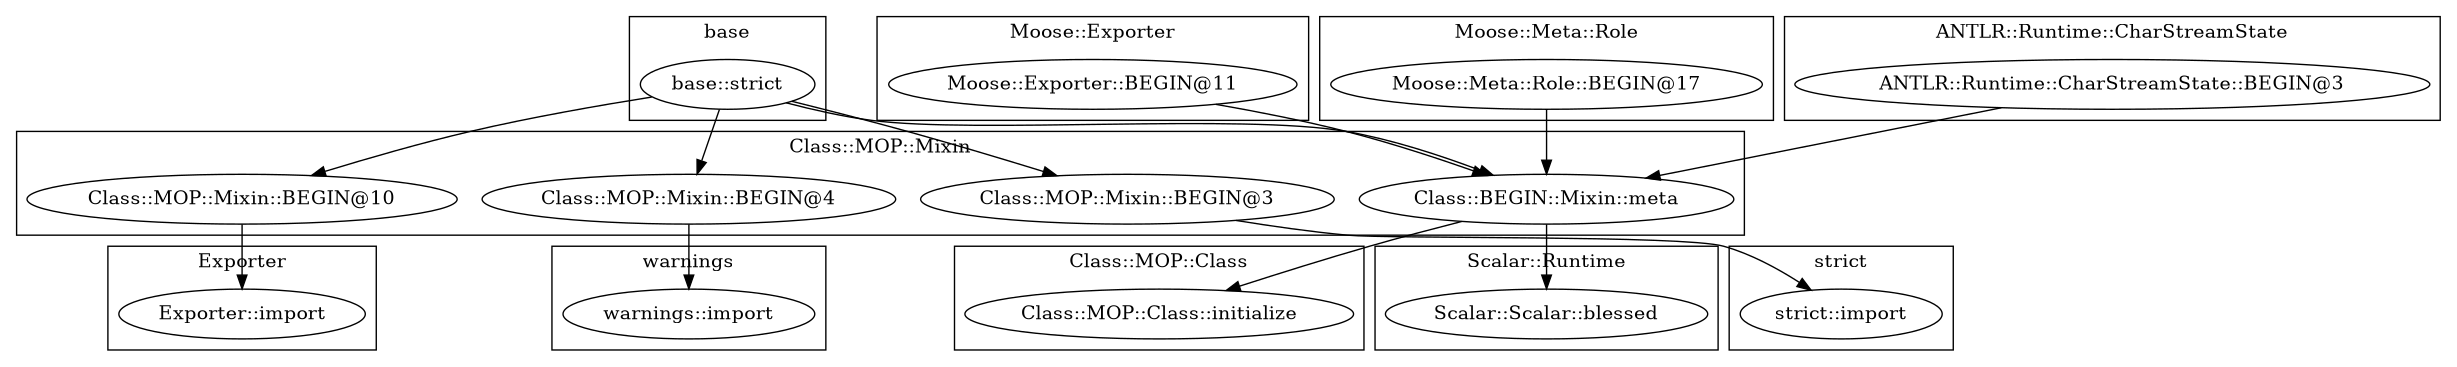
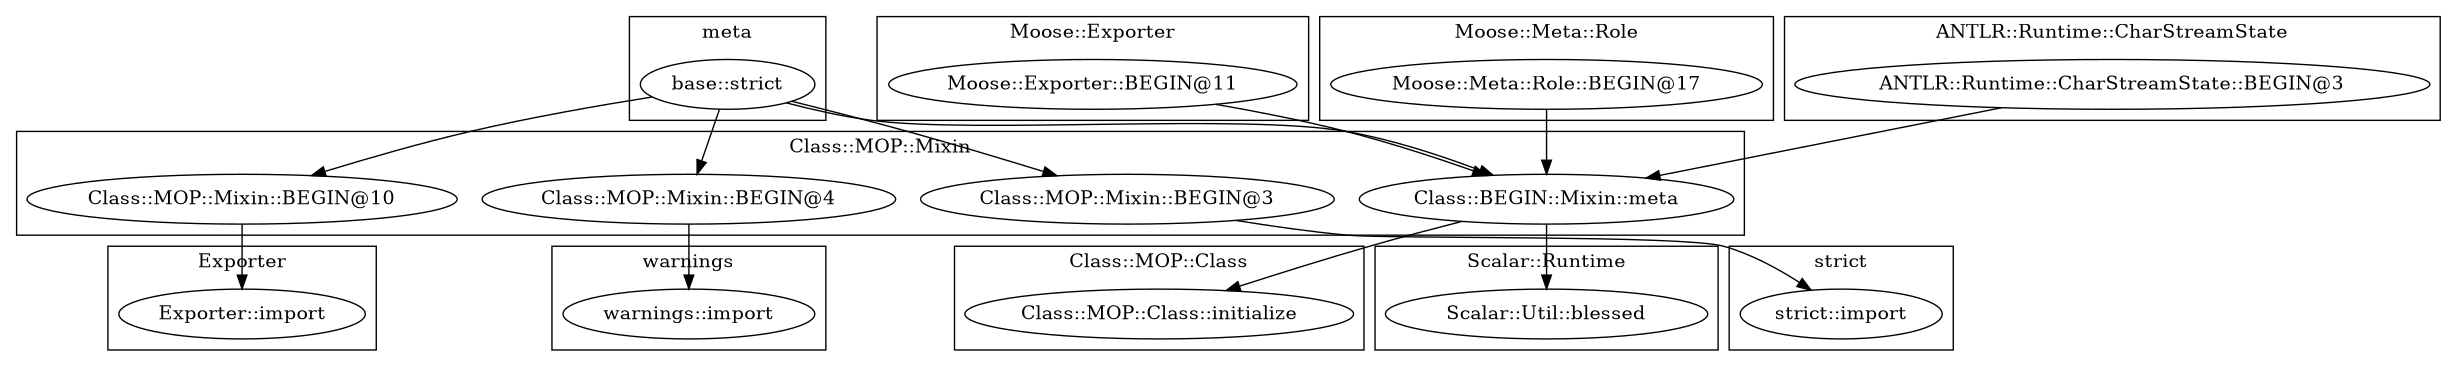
  digraph {
    "warnings::import"
    n2 [label="base::strict"]
    "Moose::Exporter::BEGIN@11"
    "strict::import"
    "Class::MOP::Class::initialize"
    "Moose::Meta::Role::BEGIN@17"
    "Exporter::import"
    "ANTLR::Runtime::CharStreamState::BEGIN@3"
-   "Scalar::Util::blessed" [label="Scalar::Scalar::blessed"]
+   "Scalar::Util::blessed"
    "Class::MOP::Mixin::BEGIN@10"
    "Class::MOP::Mixin::BEGIN@4"
    n12 [label="Class::BEGIN::Mixin::meta"]
    "Class::MOP::Mixin::BEGIN@3"
    subgraph cluster_1 {
      label=warnings
      "warnings::import"
    }
    subgraph cluster_2 {
-     label=base
+     label=meta
      n2
    }
    subgraph cluster_3 {
      label="Moose::Exporter"
      "Moose::Exporter::BEGIN@11"
    }
    subgraph cluster_4 {
      label="strict"
      "strict::import"
    }
    subgraph cluster_5 {
      label="Class::MOP::Class"
      "Class::MOP::Class::initialize"
    }
    subgraph cluster_6 {
      label="Moose::Meta::Role"
      "Moose::Meta::Role::BEGIN@17"
    }
    subgraph cluster_7 {
      label=Exporter
      "Exporter::import"
    }
    subgraph cluster_8 {
      label="ANTLR::Runtime::CharStreamState"
      "ANTLR::Runtime::CharStreamState::BEGIN@3"
    }
    subgraph cluster_9 {
      label="Scalar::Runtime"
      "Scalar::Util::blessed"
    }
    subgraph cluster_10 {
      label="Class::MOP::Mixin"
      "Class::MOP::Mixin::BEGIN@10"
      "Class::MOP::Mixin::BEGIN@4"
      n12
      "Class::MOP::Mixin::BEGIN@3"
    }
    n2 -> "Class::MOP::Mixin::BEGIN@10"
    n2 -> "Class::MOP::Mixin::BEGIN@4"
    n2 -> n12
    n2 -> "Class::MOP::Mixin::BEGIN@3"
    "Moose::Exporter::BEGIN@11" -> n12
    "Moose::Meta::Role::BEGIN@17" -> n12
    "ANTLR::Runtime::CharStreamState::BEGIN@3" -> n12
    "Class::MOP::Mixin::BEGIN@10" -> "Exporter::import"
    "Class::MOP::Mixin::BEGIN@4" -> "warnings::import"
    n12 -> "Class::MOP::Class::initialize"
    n12 -> "Scalar::Util::blessed"
    "Class::MOP::Mixin::BEGIN@3" -> "strict::import"
  }
